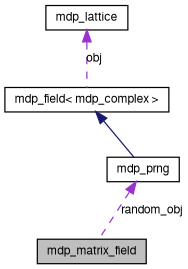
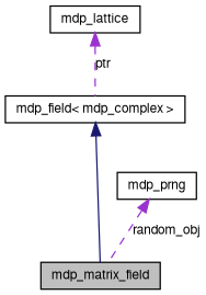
  digraph {
    node [color=black fillcolor=white fontname=FreeSans fontsize=10 shape=record style=filled]
    edge [color=darkorchid3 dir=back fontname=FreeSans fontsize=10 labelfontname=FreeSans labelfontsize=10 style=dashed]
    n1 [fillcolor=grey75 fontcolor=black height=0.2 label=mdp_matrix_field width=0.4]
    n2 [height=0.2 label="mdp_field\< mdp_complex \>" width=0.4]
    n3 [height=0.2 label=mdp_lattice width=0.4]
    n4 [height=0.2 label=mdp_prng width=0.4]
-   n2 -> n4 [color=midnightblue style=solid]
-   n3 -> n2 [label=obj]
+   n2 -> n1 [color=midnightblue style=solid]
+   n3 -> n2 [label=ptr]
    n4 -> n1 [label=random_obj]
  }
